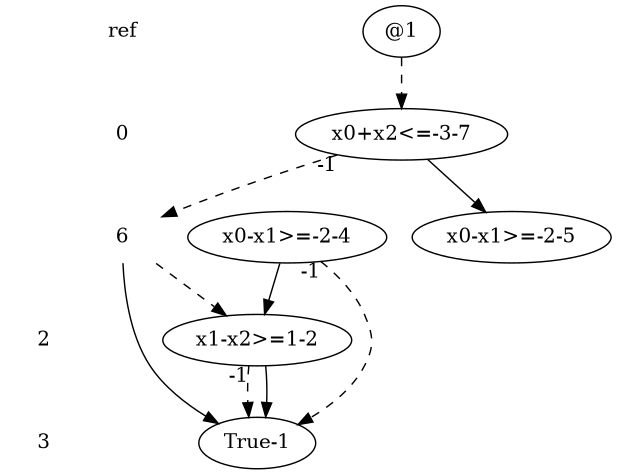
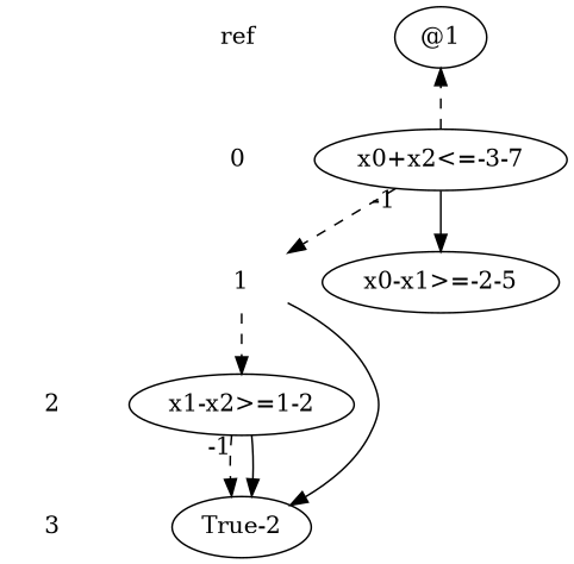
  digraph {
    edge [style=dashed]
    n1 [label=ref shape=none]
    n2 [label="@1"]
    n3 [label=0 shape=none]
    n4 [label="x0+x2<=-3-7"]
-   n5 [label=6 shape=none]
-   n6 [label="x0-x1>=-2-4"]
+   n5 [label=1 shape=none]
    n7 [label="x0-x1>=-2-5"]
    n8 [label=2 shape=none]
    n9 [label="x1-x2>=1-2"]
    n10 [label=3 shape=none]
-   n11 [label="True-1"]
+   n11 [label="True-2"]
    subgraph sub_1 {
      rank=same
      n1
      n2
    }
    subgraph sub_2 {
      rank=same
      n3
      n4
    }
    subgraph sub_3 {
      rank=same
      n5
-     n6
      n7
    }
    subgraph sub_4 {
      rank=same
      n8
      n9
    }
    subgraph sub_5 {
      rank=same
      n10
      n11
    }
    n1 -> n3 [style=invis]
-   n2 -> n4
+   n4 -> n2
    n3 -> n5 [style=invis]
    n4 -> n5 [taillabel=-1]
    n4 -> n7 [style=solid]
    n5 -> n8 [style=invis]
    n5 -> n9
    n5 -> n11 [style=solid]
-   n6 -> n9 [style=solid]
-   n6 -> n11 [taillabel=-1]
    n8 -> n10 [style=invis]
    n9 -> n11 [taillabel=-1]
    n9 -> n11 [style=solid]
  }
